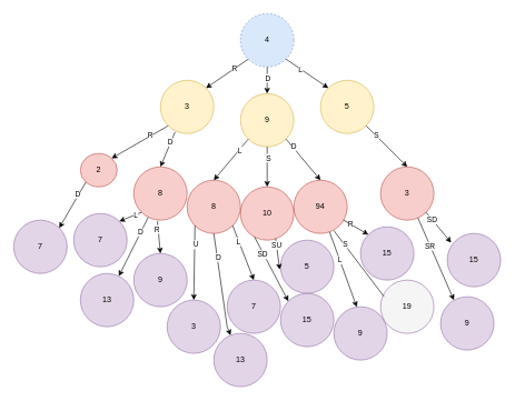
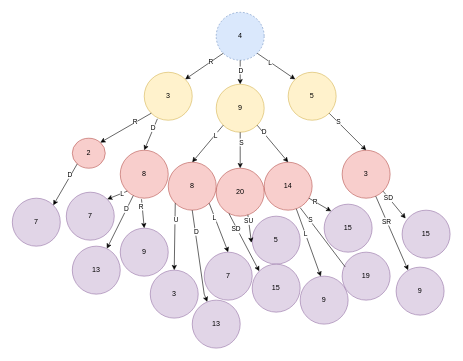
  <mxCell id="0" />
  <mxCell id="1" parent="0" />
  <mxCell id="2" value="4" style="ellipse;whiteSpace=wrap;html=1;aspect=fixed;fillColor=#dae8fc;strokeColor=#6c8ebf;dashed=1;" vertex="1" parent="1"><mxGeometry x="360" y="20" width="80" height="80" as="geometry" /></mxCell>
  <mxCell id="3" value="5" style="ellipse;whiteSpace=wrap;html=1;aspect=fixed;fillColor=#fff2cc;strokeColor=#d6b656;" vertex="1" parent="1"><mxGeometry x="480" y="120" width="80" height="80" as="geometry" /></mxCell>
  <mxCell id="4" value="9" style="ellipse;whiteSpace=wrap;html=1;aspect=fixed;fillColor=#fff2cc;strokeColor=#d6b656;" vertex="1" parent="1"><mxGeometry x="360" y="140" width="80" height="80" as="geometry" /></mxCell>
  <mxCell id="5" value="3" style="ellipse;whiteSpace=wrap;html=1;aspect=fixed;fillColor=#fff2cc;strokeColor=#d6b656;" vertex="1" parent="1"><mxGeometry x="240" y="120" width="80" height="80" as="geometry" /></mxCell>
  <mxCell id="6" value="" style="endArrow=classic;html=1;rounded=0;exitX=0.5;exitY=1;exitDx=0;exitDy=0;entryX=0.5;entryY=0;entryDx=0;entryDy=0;" edge="1" parent="1" source="2" target="4"><mxGeometry width="50" height="50" relative="1" as="geometry"><mxPoint x="380" y="80" as="sourcePoint" /><mxPoint x="430" y="30" as="targetPoint" /></mxGeometry></mxCell>
  <mxCell id="7" value="D" style="edgeLabel;html=1;align=center;verticalAlign=middle;resizable=0;points=[];" vertex="1" connectable="0" parent="6"><mxGeometry x="0.213" y="-1" relative="1" as="geometry"><mxPoint x="1" y="-8" as="offset" /></mxGeometry></mxCell>
  <mxCell id="8" value="" style="endArrow=classic;html=1;rounded=0;exitX=0;exitY=1;exitDx=0;exitDy=0;entryX=1;entryY=0;entryDx=0;entryDy=0;" edge="1" parent="1" source="2" target="5"><mxGeometry width="50" height="50" relative="1" as="geometry"><mxPoint x="390" y="150" as="sourcePoint" /><mxPoint x="440" y="100" as="targetPoint" /></mxGeometry></mxCell>
  <mxCell id="9" value="R" style="edgeLabel;html=1;align=center;verticalAlign=middle;resizable=0;points=[];" vertex="1" connectable="0" parent="8"><mxGeometry x="-0.359" y="-1" relative="1" as="geometry"><mxPoint as="offset" /></mxGeometry></mxCell>
  <mxCell id="10" value="" style="endArrow=classic;html=1;rounded=0;entryX=0;entryY=0;entryDx=0;entryDy=0;exitX=1;exitY=1;exitDx=0;exitDy=0;" edge="1" parent="1" source="2" target="3"><mxGeometry width="50" height="50" relative="1" as="geometry"><mxPoint x="390" y="150" as="sourcePoint" /><mxPoint x="440" y="100" as="targetPoint" /></mxGeometry></mxCell>
  <mxCell id="11" value="L" style="edgeLabel;html=1;align=center;verticalAlign=middle;resizable=0;points=[];" vertex="1" connectable="0" parent="10"><mxGeometry x="-0.329" y="-1" relative="1" as="geometry"><mxPoint as="offset" /></mxGeometry></mxCell>
  <mxCell id="12" value="8" style="ellipse;whiteSpace=wrap;html=1;aspect=fixed;fillColor=#f8cecc;strokeColor=#b85450;" vertex="1" parent="1"><mxGeometry x="200" y="250" width="80" height="80" as="geometry" /></mxCell>
  <mxCell id="13" value="2" style="ellipse;whiteSpace=wrap;html=1;aspect=fixed;fillColor=#f8cecc;strokeColor=#b85450;" vertex="1" parent="1"><mxGeometry x="120" y="230" width="55" height="50" as="geometry" /></mxCell>
  <mxCell id="14" value="" style="endArrow=classic;html=1;rounded=0;exitX=0;exitY=1;exitDx=0;exitDy=0;entryX=1;entryY=0;entryDx=0;entryDy=0;" edge="1" parent="1" source="5" target="13"><mxGeometry width="50" height="50" relative="1" as="geometry"><mxPoint x="381.716" y="98.284" as="sourcePoint" /><mxPoint x="318.284" y="141.716" as="targetPoint" /></mxGeometry></mxCell>
  <mxCell id="15" value="R" style="edgeLabel;html=1;align=center;verticalAlign=middle;resizable=0;points=[];" vertex="1" connectable="0" parent="14"><mxGeometry x="-0.359" y="-1" relative="1" as="geometry"><mxPoint as="offset" /></mxGeometry></mxCell>
  <mxCell id="16" value="" style="endArrow=classic;html=1;rounded=0;exitX=0.274;exitY=0.971;exitDx=0;exitDy=0;entryX=0.5;entryY=0;entryDx=0;entryDy=0;exitPerimeter=0;" edge="1" parent="1" source="5" target="12"><mxGeometry width="50" height="50" relative="1" as="geometry"><mxPoint x="390" y="200" as="sourcePoint" /><mxPoint x="440" y="150" as="targetPoint" /></mxGeometry></mxCell>
  <mxCell id="17" value="D" style="edgeLabel;html=1;align=center;verticalAlign=middle;resizable=0;points=[];" vertex="1" connectable="0" parent="16"><mxGeometry x="-0.451" y="-1" relative="1" as="geometry"><mxPoint as="offset" /></mxGeometry></mxCell>
- <mxCell id="18" value="94" style="ellipse;whiteSpace=wrap;html=1;aspect=fixed;fillColor=#f8cecc;strokeColor=#b85450;" vertex="1" parent="1"><mxGeometry x="440" y="270" width="80" height="80" as="geometry" /></mxCell>
- <mxCell id="19" value="10" style="ellipse;whiteSpace=wrap;html=1;aspect=fixed;fillColor=#f8cecc;strokeColor=#b85450;" vertex="1" parent="1"><mxGeometry x="360" y="280" width="80" height="80" as="geometry" /></mxCell>
+ <mxCell id="18" value="14" style="ellipse;whiteSpace=wrap;html=1;aspect=fixed;fillColor=#f8cecc;strokeColor=#b85450;" vertex="1" parent="1"><mxGeometry x="440" y="270" width="80" height="80" as="geometry" /></mxCell>
+ <mxCell id="19" value="20" style="ellipse;whiteSpace=wrap;html=1;aspect=fixed;fillColor=#f8cecc;strokeColor=#b85450;" vertex="1" parent="1"><mxGeometry x="360" y="280" width="80" height="80" as="geometry" /></mxCell>
  <mxCell id="20" value="8" style="ellipse;whiteSpace=wrap;html=1;aspect=fixed;fillColor=#f8cecc;strokeColor=#b85450;" vertex="1" parent="1"><mxGeometry x="280" y="270" width="80" height="80" as="geometry" /></mxCell>
  <mxCell id="21" value="" style="endArrow=classic;html=1;rounded=0;exitX=0;exitY=1;exitDx=0;exitDy=0;entryX=0.5;entryY=0;entryDx=0;entryDy=0;" edge="1" parent="1" source="4" target="20"><mxGeometry width="50" height="50" relative="1" as="geometry"><mxPoint x="390" y="310" as="sourcePoint" /><mxPoint x="440" y="260" as="targetPoint" /></mxGeometry></mxCell>
  <mxCell id="22" value="L" style="edgeLabel;html=1;align=center;verticalAlign=middle;resizable=0;points=[];" vertex="1" connectable="0" parent="21"><mxGeometry x="-0.457" y="1" relative="1" as="geometry"><mxPoint as="offset" /></mxGeometry></mxCell>
  <mxCell id="23" value="" style="endArrow=classic;html=1;rounded=0;exitX=0.5;exitY=1;exitDx=0;exitDy=0;entryX=0.5;entryY=0;entryDx=0;entryDy=0;" edge="1" parent="1" source="4" target="19"><mxGeometry width="50" height="50" relative="1" as="geometry"><mxPoint x="381.716" y="218.284" as="sourcePoint" /><mxPoint x="330" y="280" as="targetPoint" /></mxGeometry></mxCell>
  <mxCell id="24" value="S" style="edgeLabel;html=1;align=center;verticalAlign=middle;resizable=0;points=[];" vertex="1" connectable="0" parent="23"><mxGeometry x="-0.457" y="1" relative="1" as="geometry"><mxPoint as="offset" /></mxGeometry></mxCell>
  <mxCell id="25" value="" style="endArrow=classic;html=1;rounded=0;exitX=1;exitY=1;exitDx=0;exitDy=0;entryX=0.5;entryY=0;entryDx=0;entryDy=0;" edge="1" parent="1" source="4" target="18"><mxGeometry width="50" height="50" relative="1" as="geometry"><mxPoint x="390" y="310" as="sourcePoint" /><mxPoint x="440" y="260" as="targetPoint" /></mxGeometry></mxCell>
  <mxCell id="26" value="D" style="edgeLabel;html=1;align=center;verticalAlign=middle;resizable=0;points=[];" vertex="1" connectable="0" parent="25"><mxGeometry x="-0.778" y="1" relative="1" as="geometry"><mxPoint x="5" y="5" as="offset" /></mxGeometry></mxCell>
  <mxCell id="27" value="3" style="ellipse;whiteSpace=wrap;html=1;aspect=fixed;fillColor=#f8cecc;strokeColor=#b85450;" vertex="1" parent="1"><mxGeometry x="570" y="250" width="80" height="80" as="geometry" /></mxCell>
  <mxCell id="28" value="" style="endArrow=classic;html=1;rounded=0;exitX=1;exitY=1;exitDx=0;exitDy=0;entryX=0.5;entryY=0;entryDx=0;entryDy=0;" edge="1" parent="1" source="3" target="27"><mxGeometry width="50" height="50" relative="1" as="geometry"><mxPoint x="390" y="250" as="sourcePoint" /><mxPoint x="440" y="200" as="targetPoint" /></mxGeometry></mxCell>
  <mxCell id="29" value="S" style="edgeLabel;html=1;align=center;verticalAlign=middle;resizable=0;points=[];" vertex="1" connectable="0" parent="28"><mxGeometry x="-0.552" y="2" relative="1" as="geometry"><mxPoint as="offset" /></mxGeometry></mxCell>
  <mxCell id="30" value="7" style="ellipse;whiteSpace=wrap;html=1;aspect=fixed;fillColor=#e1d5e7;strokeColor=#9673a6;" vertex="1" parent="1"><mxGeometry x="20" y="330" width="80" height="80" as="geometry" /></mxCell>
  <mxCell id="31" value="" style="endArrow=classic;html=1;rounded=0;exitX=0;exitY=1;exitDx=0;exitDy=0;entryX=1;entryY=0;entryDx=0;entryDy=0;" edge="1" parent="1" source="13" target="30"><mxGeometry width="50" height="50" relative="1" as="geometry"><mxPoint x="210" y="370" as="sourcePoint" /><mxPoint x="260" y="320" as="targetPoint" /></mxGeometry></mxCell>
  <mxCell id="32" value="D" style="edgeLabel;html=1;align=center;verticalAlign=middle;resizable=0;points=[];" vertex="1" connectable="0" parent="31"><mxGeometry x="-0.485" y="-2" relative="1" as="geometry"><mxPoint as="offset" /></mxGeometry></mxCell>
  <mxCell id="33" value="7" style="ellipse;whiteSpace=wrap;html=1;aspect=fixed;fillColor=#e1d5e7;strokeColor=#9673a6;" vertex="1" parent="1"><mxGeometry x="110" y="320" width="80" height="80" as="geometry" /></mxCell>
  <mxCell id="34" value="13" style="ellipse;whiteSpace=wrap;html=1;aspect=fixed;fillColor=#e1d5e7;strokeColor=#9673a6;" vertex="1" parent="1"><mxGeometry x="120" y="410" width="80" height="80" as="geometry" /></mxCell>
  <mxCell id="35" value="9" style="ellipse;whiteSpace=wrap;html=1;aspect=fixed;fillColor=#e1d5e7;strokeColor=#9673a6;" vertex="1" parent="1"><mxGeometry x="200" y="380" width="80" height="80" as="geometry" /></mxCell>
  <mxCell id="36" value="" style="endArrow=classic;html=1;rounded=0;exitX=0;exitY=1;exitDx=0;exitDy=0;entryX=1;entryY=0;entryDx=0;entryDy=0;" edge="1" parent="1" source="12" target="33"><mxGeometry width="50" height="50" relative="1" as="geometry"><mxPoint x="210" y="370" as="sourcePoint" /><mxPoint x="260" y="320" as="targetPoint" /></mxGeometry></mxCell>
  <mxCell id="37" value="L" style="edgeLabel;html=1;align=center;verticalAlign=middle;resizable=0;points=[];" vertex="1" connectable="0" parent="36"><mxGeometry x="-0.471" relative="1" as="geometry"><mxPoint as="offset" /></mxGeometry></mxCell>
  <mxCell id="38" value="" style="endArrow=classic;html=1;rounded=0;exitX=0.271;exitY=0.946;exitDx=0;exitDy=0;exitPerimeter=0;" edge="1" parent="1" source="12" target="34"><mxGeometry width="50" height="50" relative="1" as="geometry"><mxPoint x="210" y="370" as="sourcePoint" /><mxPoint x="260" y="320" as="targetPoint" /></mxGeometry></mxCell>
  <mxCell id="39" value="D" style="edgeLabel;html=1;align=center;verticalAlign=middle;resizable=0;points=[];" vertex="1" connectable="0" parent="38"><mxGeometry x="-0.5" y="-1" relative="1" as="geometry"><mxPoint as="offset" /></mxGeometry></mxCell>
  <mxCell id="40" value="" style="endArrow=classic;html=1;rounded=0;exitX=0.443;exitY=1.021;exitDx=0;exitDy=0;exitPerimeter=0;entryX=0.5;entryY=0;entryDx=0;entryDy=0;" edge="1" parent="1" source="12" target="35"><mxGeometry width="50" height="50" relative="1" as="geometry"><mxPoint x="210" y="370" as="sourcePoint" /><mxPoint x="260" y="320" as="targetPoint" /></mxGeometry></mxCell>
  <mxCell id="41" value="R" style="edgeLabel;html=1;align=center;verticalAlign=middle;resizable=0;points=[];" vertex="1" connectable="0" parent="40"><mxGeometry x="-0.498" y="-2" relative="1" as="geometry"><mxPoint as="offset" /></mxGeometry></mxCell>
  <mxCell id="42" value="3" style="ellipse;whiteSpace=wrap;html=1;aspect=fixed;fillColor=#e1d5e7;strokeColor=#9673a6;" vertex="1" parent="1"><mxGeometry x="250" y="450" width="80" height="80" as="geometry" /></mxCell>
  <mxCell id="43" value="7" style="ellipse;whiteSpace=wrap;html=1;aspect=fixed;fillColor=#e1d5e7;strokeColor=#9673a6;" vertex="1" parent="1"><mxGeometry x="340" y="420" width="80" height="80" as="geometry" /></mxCell>
  <mxCell id="44" value="" style="endArrow=classic;html=1;rounded=0;exitX=0;exitY=1;exitDx=0;exitDy=0;entryX=0.5;entryY=0;entryDx=0;entryDy=0;" edge="1" parent="1" source="20" target="42"><mxGeometry width="50" height="50" relative="1" as="geometry"><mxPoint x="330" y="400" as="sourcePoint" /><mxPoint x="380" y="350" as="targetPoint" /></mxGeometry></mxCell>
  <mxCell id="45" value="U" style="edgeLabel;html=1;align=center;verticalAlign=middle;resizable=0;points=[];" vertex="1" connectable="0" parent="44"><mxGeometry x="-0.505" y="1" relative="1" as="geometry"><mxPoint as="offset" /></mxGeometry></mxCell>
  <mxCell id="46" value="" style="endArrow=classic;html=1;rounded=0;exitX=1;exitY=1;exitDx=0;exitDy=0;entryX=0.5;entryY=0;entryDx=0;entryDy=0;" edge="1" parent="1" source="20" target="43"><mxGeometry width="50" height="50" relative="1" as="geometry"><mxPoint x="330" y="400" as="sourcePoint" /><mxPoint x="380" y="350" as="targetPoint" /></mxGeometry></mxCell>
  <mxCell id="47" value="L" style="edgeLabel;html=1;align=center;verticalAlign=middle;resizable=0;points=[];" vertex="1" connectable="0" parent="46"><mxGeometry x="-0.399" y="-1" relative="1" as="geometry"><mxPoint as="offset" /></mxGeometry></mxCell>
  <mxCell id="48" value="13" style="ellipse;whiteSpace=wrap;html=1;aspect=fixed;fillColor=#e1d5e7;strokeColor=#9673a6;" vertex="1" parent="1"><mxGeometry x="320" y="500" width="80" height="80" as="geometry" /></mxCell>
  <mxCell id="49" value="" style="endArrow=classic;html=1;rounded=0;exitX=0.5;exitY=1;exitDx=0;exitDy=0;" edge="1" parent="1" source="20" target="48"><mxGeometry width="50" height="50" relative="1" as="geometry"><mxPoint x="330" y="400" as="sourcePoint" /><mxPoint x="380" y="350" as="targetPoint" /><Array as="points"><mxPoint x="340" y="490" /></Array></mxGeometry></mxCell>
  <mxCell id="50" value="D" style="edgeLabel;html=1;align=center;verticalAlign=middle;resizable=0;points=[];" vertex="1" connectable="0" parent="49"><mxGeometry x="-0.538" y="1" relative="1" as="geometry"><mxPoint as="offset" /></mxGeometry></mxCell>
  <mxCell id="51" value="5" style="ellipse;whiteSpace=wrap;html=1;aspect=fixed;fillColor=#e1d5e7;strokeColor=#9673a6;" vertex="1" parent="1"><mxGeometry x="420" y="360" width="80" height="80" as="geometry" /></mxCell>
  <mxCell id="52" value="15" style="ellipse;whiteSpace=wrap;html=1;aspect=fixed;fillColor=#e1d5e7;strokeColor=#9673a6;" vertex="1" parent="1"><mxGeometry x="420" y="440" width="80" height="80" as="geometry" /></mxCell>
  <mxCell id="53" value="" style="endArrow=classic;html=1;rounded=0;exitX=0.66;exitY=0.971;exitDx=0;exitDy=0;entryX=-0.016;entryY=0.554;entryDx=0;entryDy=0;entryPerimeter=0;exitPerimeter=0;" edge="1" parent="1" source="19" target="51"><mxGeometry width="50" height="50" relative="1" as="geometry"><mxPoint x="330" y="450" as="sourcePoint" /><mxPoint x="380" y="400" as="targetPoint" /></mxGeometry></mxCell>
  <mxCell id="54" value="SU" style="edgeLabel;html=1;align=center;verticalAlign=middle;resizable=0;points=[];" vertex="1" connectable="0" parent="53"><mxGeometry x="-0.579" y="-1" relative="1" as="geometry"><mxPoint as="offset" /></mxGeometry></mxCell>
  <mxCell id="55" value="" style="endArrow=classic;html=1;rounded=0;entryX=0;entryY=0;entryDx=0;entryDy=0;exitX=0.265;exitY=0.943;exitDx=0;exitDy=0;exitPerimeter=0;" edge="1" parent="1" source="19" target="52"><mxGeometry width="50" height="50" relative="1" as="geometry"><mxPoint x="330" y="450" as="sourcePoint" /><mxPoint x="380" y="400" as="targetPoint" /></mxGeometry></mxCell>
  <mxCell id="56" value="SD" style="edgeLabel;html=1;align=center;verticalAlign=middle;resizable=0;points=[];" vertex="1" connectable="0" parent="55"><mxGeometry x="-0.488" y="-2" relative="1" as="geometry"><mxPoint as="offset" /></mxGeometry></mxCell>
  <mxCell id="57" value="15" style="ellipse;whiteSpace=wrap;html=1;aspect=fixed;fillColor=#e1d5e7;strokeColor=#9673a6;" vertex="1" parent="1"><mxGeometry x="540" y="340" width="80" height="80" as="geometry" /></mxCell>
  <mxCell id="58" value="9" style="ellipse;whiteSpace=wrap;html=1;aspect=fixed;fillColor=#e1d5e7;strokeColor=#9673a6;" vertex="1" parent="1"><mxGeometry x="500" y="460" width="80" height="80" as="geometry" /></mxCell>
- <mxCell id="59" value="19" style="ellipse;whiteSpace=wrap;html=1;aspect=fixed;fillColor=#f5f5f5;strokeColor=#9673a6;" vertex="1" parent="1"><mxGeometry x="570" y="420" width="80" height="80" as="geometry" /></mxCell>
+ <mxCell id="59" value="19" style="ellipse;whiteSpace=wrap;html=1;aspect=fixed;fillColor=#e1d5e7;strokeColor=#9673a6;" vertex="1" parent="1"><mxGeometry x="570" y="420" width="80" height="80" as="geometry" /></mxCell>
  <mxCell id="60" value="" style="endArrow=classic;html=1;rounded=0;entryX=0.43;entryY=0.007;entryDx=0;entryDy=0;entryPerimeter=0;" edge="1" parent="1" source="18" target="58"><mxGeometry width="50" height="50" relative="1" as="geometry"><mxPoint x="330" y="450" as="sourcePoint" /><mxPoint x="380" y="400" as="targetPoint" /></mxGeometry></mxCell>
  <mxCell id="61" value="L" style="edgeLabel;html=1;align=center;verticalAlign=middle;resizable=0;points=[];" vertex="1" connectable="0" parent="60"><mxGeometry x="-0.269" relative="1" as="geometry"><mxPoint as="offset" /></mxGeometry></mxCell>
  <mxCell id="62" value="" style="endArrow=none;html=1;rounded=0;entryX=0.063;entryY=0.307;entryDx=0;entryDy=0;entryPerimeter=0;exitX=0.751;exitY=0.948;exitDx=0;exitDy=0;exitPerimeter=0;" edge="1" parent="1" source="18" target="59"><mxGeometry width="50" height="50" relative="1" as="geometry"><mxPoint x="330" y="450" as="sourcePoint" /><mxPoint x="380" y="400" as="targetPoint" /></mxGeometry></mxCell>
  <mxCell id="63" value="S" style="edgeLabel;html=1;align=center;verticalAlign=middle;resizable=0;points=[];" vertex="1" connectable="0" parent="62"><mxGeometry x="-0.586" y="1" relative="1" as="geometry"><mxPoint as="offset" /></mxGeometry></mxCell>
  <mxCell id="64" value="" style="endArrow=classic;html=1;rounded=0;entryX=0;entryY=0;entryDx=0;entryDy=0;" edge="1" parent="1" source="18" target="57"><mxGeometry width="50" height="50" relative="1" as="geometry"><mxPoint x="330" y="450" as="sourcePoint" /><mxPoint x="380" y="400" as="targetPoint" /></mxGeometry></mxCell>
  <mxCell id="65" value="R" style="edgeLabel;html=1;align=center;verticalAlign=middle;resizable=0;points=[];" vertex="1" connectable="0" parent="64"><mxGeometry x="-0.433" y="-1" relative="1" as="geometry"><mxPoint as="offset" /></mxGeometry></mxCell>
  <mxCell id="66" value="15" style="ellipse;whiteSpace=wrap;html=1;aspect=fixed;fillColor=#e1d5e7;strokeColor=#9673a6;" vertex="1" parent="1"><mxGeometry x="670" y="350" width="80" height="80" as="geometry" /></mxCell>
  <mxCell id="67" value="" style="endArrow=classic;html=1;rounded=0;exitX=1;exitY=1;exitDx=0;exitDy=0;entryX=0.073;entryY=0.172;entryDx=0;entryDy=0;entryPerimeter=0;" edge="1" parent="1" source="27" target="66"><mxGeometry width="50" height="50" relative="1" as="geometry"><mxPoint x="530" y="450" as="sourcePoint" /><mxPoint x="580" y="400" as="targetPoint" /></mxGeometry></mxCell>
  <mxCell id="68" value="SD" style="edgeLabel;html=1;align=center;verticalAlign=middle;resizable=0;points=[];" vertex="1" connectable="0" parent="67"><mxGeometry x="-0.513" y="-1" relative="1" as="geometry"><mxPoint as="offset" /></mxGeometry></mxCell>
  <mxCell id="69" value="9" style="ellipse;whiteSpace=wrap;html=1;aspect=fixed;fillColor=#e1d5e7;strokeColor=#9673a6;" vertex="1" parent="1"><mxGeometry x="660" y="445" width="80" height="80" as="geometry" /></mxCell>
  <mxCell id="70" value="" style="endArrow=classic;html=1;rounded=0;entryX=0.25;entryY=0.063;entryDx=0;entryDy=0;entryPerimeter=0;" edge="1" parent="1" source="27" target="69"><mxGeometry width="50" height="50" relative="1" as="geometry"><mxPoint x="530" y="450" as="sourcePoint" /><mxPoint x="580" y="400" as="targetPoint" /></mxGeometry></mxCell>
  <mxCell id="71" value="SR" style="edgeLabel;html=1;align=center;verticalAlign=middle;resizable=0;points=[];" vertex="1" connectable="0" parent="70"><mxGeometry x="-0.329" y="-1" relative="1" as="geometry"><mxPoint as="offset" /></mxGeometry></mxCell>
